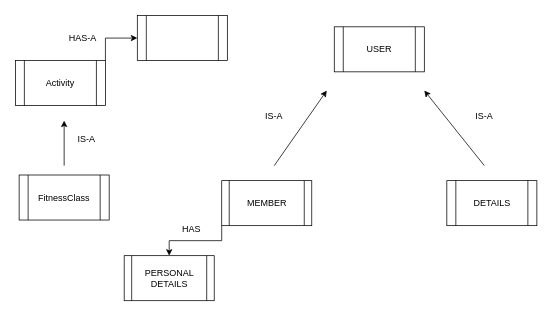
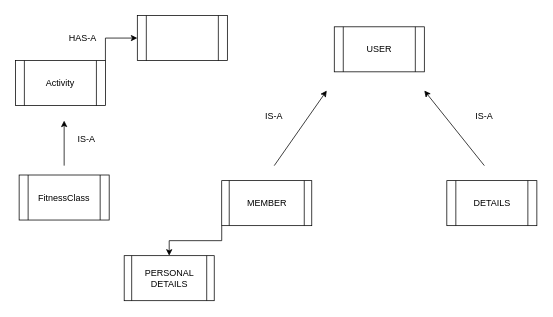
  <mxCell id="0" />
  <mxCell id="1" parent="0" />
  <mxCell id="2" style="edgeStyle=orthogonalEdgeStyle;rounded=0;orthogonalLoop=1;jettySize=auto;html=1;exitX=0;exitY=1;exitDx=0;exitDy=0;" edge="1" parent="1" source="3" target="20"><mxGeometry relative="1" as="geometry" /></mxCell>
  <mxCell id="3" value="" style="shape=process;whiteSpace=wrap;html=1;backgroundOutline=1;size=0.083;" vertex="1" parent="1"><mxGeometry x="295" y="240" width="120" height="60" as="geometry" /></mxCell>
  <mxCell id="4" value="MEMBER" style="text;html=1;strokeColor=none;fillColor=none;align=center;verticalAlign=middle;whiteSpace=wrap;rounded=0;" vertex="1" parent="1"><mxGeometry x="302.5" y="247.5" width="105" height="45" as="geometry" /></mxCell>
  <mxCell id="5" value="" style="shape=process;whiteSpace=wrap;html=1;backgroundOutline=1;" vertex="1" parent="1"><mxGeometry x="445" y="35" width="120" height="60" as="geometry" /></mxCell>
  <mxCell id="6" value="USER" style="text;html=1;strokeColor=none;fillColor=none;align=center;verticalAlign=middle;whiteSpace=wrap;rounded=0;" vertex="1" parent="1"><mxGeometry x="475" y="50" width="60" height="30" as="geometry" /></mxCell>
  <mxCell id="7" value="" style="endArrow=classic;html=1;rounded=0;" edge="1" parent="1"><mxGeometry width="50" height="50" relative="1" as="geometry"><mxPoint x="365" y="220" as="sourcePoint" /><mxPoint x="435" y="120" as="targetPoint" /><Array as="points" /></mxGeometry></mxCell>
  <mxCell id="8" value="IS-A" style="text;html=1;strokeColor=none;fillColor=none;align=center;verticalAlign=middle;whiteSpace=wrap;rounded=0;" vertex="1" parent="1"><mxGeometry x="335" y="140" width="60" height="30" as="geometry" /></mxCell>
  <mxCell id="9" value="" style="shape=process;whiteSpace=wrap;html=1;backgroundOutline=1;" vertex="1" parent="1"><mxGeometry x="595" y="240" width="120" height="60" as="geometry" /></mxCell>
  <mxCell id="10" value="DETAILS" style="text;html=1;strokeColor=none;fillColor=none;align=center;verticalAlign=middle;whiteSpace=wrap;rounded=0;" vertex="1" parent="1"><mxGeometry x="602.5" y="247.5" width="105" height="45" as="geometry" /></mxCell>
  <mxCell id="11" value="" style="endArrow=classic;html=1;rounded=0;" edge="1" parent="1"><mxGeometry width="50" height="50" relative="1" as="geometry"><mxPoint x="645" y="220" as="sourcePoint" /><mxPoint x="565" y="120" as="targetPoint" /><Array as="points" /></mxGeometry></mxCell>
  <mxCell id="12" value="IS-A" style="text;html=1;strokeColor=none;fillColor=none;align=center;verticalAlign=middle;whiteSpace=wrap;rounded=0;" vertex="1" parent="1"><mxGeometry x="615" y="140" width="60" height="30" as="geometry" /></mxCell>
  <mxCell id="13" value="" style="shape=process;whiteSpace=wrap;html=1;backgroundOutline=1;" vertex="1" parent="1"><mxGeometry x="25" y="232.5" width="120" height="60" as="geometry" /></mxCell>
  <mxCell id="14" value="FitnessClass" style="text;html=1;strokeColor=none;fillColor=none;align=center;verticalAlign=middle;whiteSpace=wrap;rounded=0;" vertex="1" parent="1"><mxGeometry x="30" y="247.5" width="110" height="30" as="geometry" /></mxCell>
  <mxCell id="15" style="edgeStyle=orthogonalEdgeStyle;rounded=0;orthogonalLoop=1;jettySize=auto;html=1;exitX=1;exitY=0;exitDx=0;exitDy=0;" edge="1" parent="1" source="16" target="23"><mxGeometry relative="1" as="geometry" /></mxCell>
  <mxCell id="16" value="" style="shape=process;whiteSpace=wrap;html=1;backgroundOutline=1;" vertex="1" parent="1"><mxGeometry x="20" y="80" width="120" height="60" as="geometry" /></mxCell>
  <mxCell id="17" value="Activity" style="text;html=1;strokeColor=none;fillColor=none;align=center;verticalAlign=middle;whiteSpace=wrap;rounded=0;" vertex="1" parent="1"><mxGeometry x="50" y="95" width="60" height="30" as="geometry" /></mxCell>
  <mxCell id="18" value="" style="endArrow=classic;html=1;rounded=0;" edge="1" parent="1"><mxGeometry width="50" height="50" relative="1" as="geometry"><mxPoint x="85" y="220" as="sourcePoint" /><mxPoint x="85" y="160" as="targetPoint" /><Array as="points" /></mxGeometry></mxCell>
  <mxCell id="19" value="IS-A" style="text;html=1;strokeColor=none;fillColor=none;align=center;verticalAlign=middle;whiteSpace=wrap;rounded=0;" vertex="1" parent="1"><mxGeometry x="85" y="170" width="60" height="30" as="geometry" /></mxCell>
  <mxCell id="20" value="" style="shape=process;whiteSpace=wrap;html=1;backgroundOutline=1;size=0.083;" vertex="1" parent="1"><mxGeometry x="165" y="340" width="120" height="60" as="geometry" /></mxCell>
  <mxCell id="21" value="PERSONAL&lt;br&gt;DETAILS" style="text;html=1;strokeColor=none;fillColor=none;align=center;verticalAlign=middle;whiteSpace=wrap;rounded=0;" vertex="1" parent="1"><mxGeometry x="172.5" y="347.5" width="105" height="45" as="geometry" /></mxCell>
- <mxCell id="22" value="HAS" style="text;html=1;strokeColor=none;fillColor=none;align=center;verticalAlign=middle;whiteSpace=wrap;rounded=0;" vertex="1" parent="1"><mxGeometry x="225" y="290" width="60" height="30" as="geometry" /></mxCell>
  <mxCell id="23" value="" style="shape=process;whiteSpace=wrap;html=1;backgroundOutline=1;" vertex="1" parent="1"><mxGeometry x="182.5" y="20" width="120" height="60" as="geometry" /></mxCell>
  <mxCell id="24" value="HAS-A" style="text;html=1;strokeColor=none;fillColor=none;align=center;verticalAlign=middle;whiteSpace=wrap;rounded=0;" vertex="1" parent="1"><mxGeometry x="80" y="35" width="60" height="30" as="geometry" /></mxCell>
